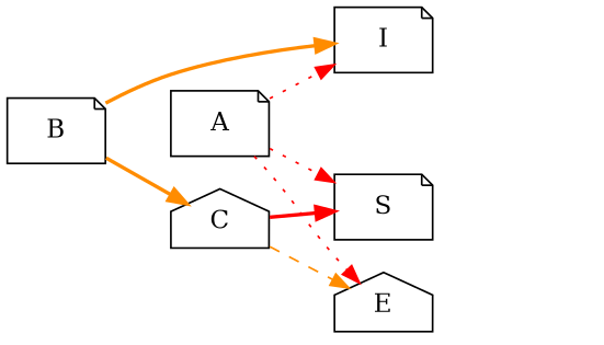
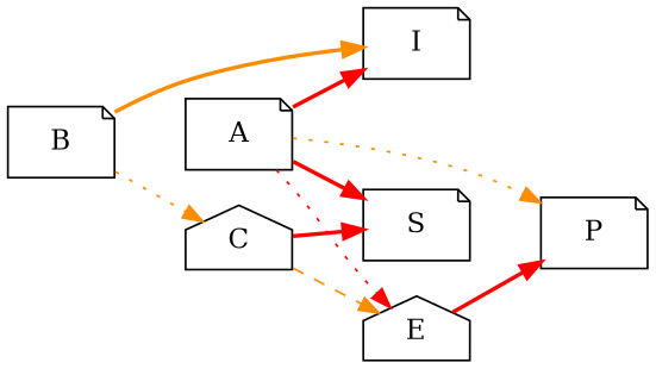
  digraph {
    rankdir=LR
    node [shape=note]
    edge [color=red style=dotted]
    A
    S
    I
+   P
    E [shape=house]
    B
    C [shape=house]
-   A -> S
-   A -> I
+   A -> S [style=bold]
+   A -> I [style=bold]
+   A -> P [color=darkorange]
    A -> E
+   E -> P [style=bold]
    B -> I [color=darkorange style=bold]
-   B -> C [color=darkorange style=bold]
+   B -> C [color=darkorange]
    C -> S [style=bold]
    C -> E [color=darkorange style=dashed]
  }
